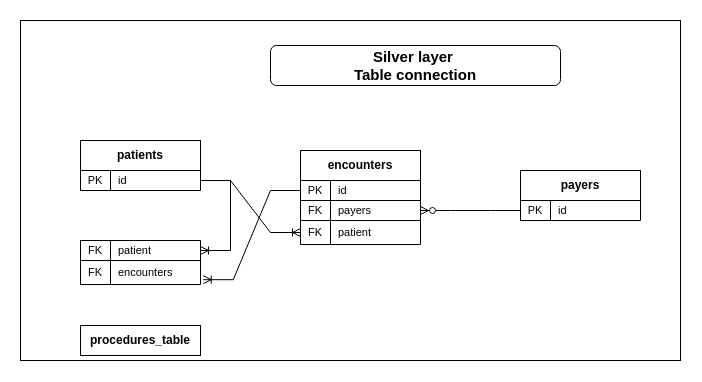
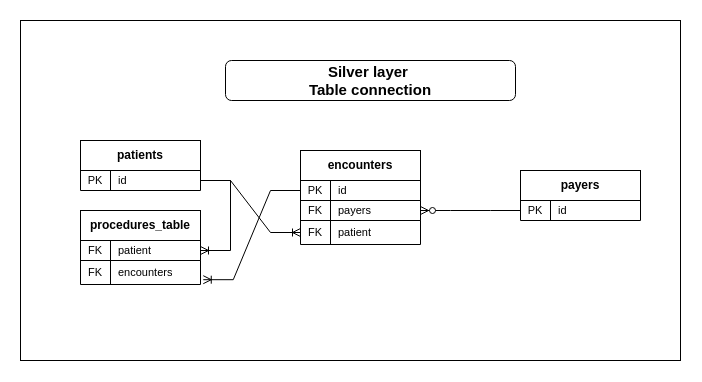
  <mxCell id="0" />
  <mxCell id="1" parent="0" />
  <mxCell id="2" value="" style="rounded=0;whiteSpace=wrap;html=1;" parent="1" vertex="1"><mxGeometry x="20" y="20" width="660" height="340" as="geometry" /></mxCell>
- <mxCell id="3" value="&lt;b&gt;&lt;font style=&quot;font-size: 15px;&quot;&gt;Silver layer&amp;nbsp;&lt;br&gt;Table connection&lt;/font&gt;&lt;/b&gt;" style="text;html=1;align=center;verticalAlign=middle;whiteSpace=wrap;rounded=1;strokeWidth=1;perimeterSpacing=1;strokeColor=default;glass=0;shadow=0;" parent="1" vertex="1"><mxGeometry x="270" y="45" width="290" height="40" as="geometry" /></mxCell>
+ <mxCell id="3" value="&lt;b&gt;&lt;font style=&quot;font-size: 15px;&quot;&gt;Silver layer&amp;nbsp;&lt;br&gt;Table connection&lt;/font&gt;&lt;/b&gt;" style="text;html=1;align=center;verticalAlign=middle;whiteSpace=wrap;rounded=1;strokeWidth=1;perimeterSpacing=1;strokeColor=default;glass=0;shadow=0;" parent="1" vertex="1"><mxGeometry x="225" y="60" width="290" height="40" as="geometry" /></mxCell>
  <mxCell id="4" value="" style="shape=table;startSize=0;container=1;collapsible=1;childLayout=tableLayout;fixedRows=1;rowLines=0;fontStyle=0;align=center;resizeLast=1;strokeColor=default;fillColor=none;collapsible=0;" parent="1" vertex="1"><mxGeometry x="520" y="200" width="120" height="20" as="geometry" /></mxCell>
  <mxCell id="5" value="" style="shape=tableRow;horizontal=0;startSize=0;swimlaneHead=0;swimlaneBody=0;fillColor=none;collapsible=0;dropTarget=0;points=[[0,0.5],[1,0.5]];portConstraint=eastwest;top=0;left=0;right=0;bottom=0;" parent="4" vertex="1"><mxGeometry width="120" height="20" as="geometry" /></mxCell>
  <mxCell id="6" value="&lt;font style=&quot;font-size: 11px;&quot;&gt;PK&lt;/font&gt;" style="shape=partialRectangle;connectable=0;fillColor=none;top=0;left=0;bottom=0;right=0;fontStyle=0;overflow=hidden;whiteSpace=wrap;html=1;" parent="5" vertex="1"><mxGeometry width="30" height="20" as="geometry"><mxRectangle width="30" height="20" as="alternateBounds" /></mxGeometry></mxCell>
  <mxCell id="7" value="&lt;font style=&quot;font-size: 11px;&quot;&gt;id&lt;/font&gt;" style="shape=partialRectangle;connectable=0;fillColor=none;top=0;left=0;bottom=0;right=0;align=left;spacingLeft=6;fontStyle=0;overflow=hidden;whiteSpace=wrap;html=1;" parent="5" vertex="1"><mxGeometry x="30" width="90" height="20" as="geometry"><mxRectangle width="90" height="20" as="alternateBounds" /></mxGeometry></mxCell>
  <mxCell id="8" value="&lt;b&gt;payers&lt;/b&gt;" style="text;html=1;align=center;verticalAlign=middle;whiteSpace=wrap;rounded=0;strokeColor=default;" parent="1" vertex="1"><mxGeometry x="520" y="170" width="120.0" height="30" as="geometry" /></mxCell>
  <mxCell id="9" value="&lt;b&gt;patients&lt;/b&gt;" style="text;html=1;align=center;verticalAlign=middle;whiteSpace=wrap;rounded=0;strokeColor=default;" parent="1" vertex="1"><mxGeometry x="80" y="140" width="120.0" height="30" as="geometry" /></mxCell>
  <mxCell id="10" value="" style="shape=table;startSize=0;container=1;collapsible=1;childLayout=tableLayout;fixedRows=1;rowLines=0;fontStyle=0;align=center;resizeLast=1;strokeColor=default;fillColor=none;collapsible=0;" parent="1" vertex="1"><mxGeometry x="80" y="170" width="120" height="20" as="geometry" /></mxCell>
  <mxCell id="11" value="" style="shape=tableRow;horizontal=0;startSize=0;swimlaneHead=0;swimlaneBody=0;fillColor=none;collapsible=0;dropTarget=0;points=[[0,0.5],[1,0.5]];portConstraint=eastwest;top=0;left=0;right=0;bottom=0;" parent="10" vertex="1"><mxGeometry width="120" height="20" as="geometry" /></mxCell>
  <mxCell id="12" value="&lt;font style=&quot;font-size: 11px;&quot;&gt;PK&lt;/font&gt;" style="shape=partialRectangle;connectable=0;fillColor=none;top=0;left=0;bottom=0;right=0;fontStyle=0;overflow=hidden;whiteSpace=wrap;html=1;" parent="11" vertex="1"><mxGeometry width="30" height="20" as="geometry"><mxRectangle width="30" height="20" as="alternateBounds" /></mxGeometry></mxCell>
  <mxCell id="13" value="&lt;font style=&quot;font-size: 11px;&quot;&gt;id&lt;/font&gt;" style="shape=partialRectangle;connectable=0;fillColor=none;top=0;left=0;bottom=0;right=0;align=left;spacingLeft=6;fontStyle=0;overflow=hidden;whiteSpace=wrap;html=1;" parent="11" vertex="1"><mxGeometry x="30" width="90" height="20" as="geometry"><mxRectangle width="90" height="20" as="alternateBounds" /></mxGeometry></mxCell>
  <mxCell id="14" value="" style="shape=table;startSize=0;container=1;collapsible=1;childLayout=tableLayout;fixedRows=1;rowLines=0;fontStyle=0;align=center;resizeLast=1;strokeColor=default;fillColor=none;collapsible=0;" parent="1" vertex="1"><mxGeometry x="80" y="260" width="120" height="24" as="geometry" /></mxCell>
  <mxCell id="15" value="" style="shape=tableRow;horizontal=0;startSize=0;swimlaneHead=0;swimlaneBody=0;fillColor=none;collapsible=0;dropTarget=0;points=[[0,0.5],[1,0.5]];portConstraint=eastwest;top=0;left=0;right=0;bottom=0;" parent="14" vertex="1"><mxGeometry width="120" height="24" as="geometry" /></mxCell>
  <mxCell id="16" value="&lt;font style=&quot;font-size: 11px;&quot;&gt;FK&lt;/font&gt;" style="shape=partialRectangle;connectable=0;fillColor=none;top=0;left=0;bottom=0;right=0;fontStyle=0;overflow=hidden;whiteSpace=wrap;html=1;" parent="15" vertex="1"><mxGeometry width="30" height="24" as="geometry"><mxRectangle width="30" height="24" as="alternateBounds" /></mxGeometry></mxCell>
  <mxCell id="17" value="&lt;font style=&quot;font-size: 11px;&quot;&gt;encounters&lt;/font&gt;" style="shape=partialRectangle;connectable=0;fillColor=none;top=0;left=0;bottom=0;right=0;align=left;spacingLeft=6;fontStyle=0;overflow=hidden;whiteSpace=wrap;html=1;" parent="15" vertex="1"><mxGeometry x="30" width="90" height="24" as="geometry"><mxRectangle width="90" height="24" as="alternateBounds" /></mxGeometry></mxCell>
- <mxCell id="18" value="&lt;b&gt;procedures_table&lt;/b&gt;" style="text;html=1;align=center;verticalAlign=middle;whiteSpace=wrap;rounded=0;strokeColor=default;" parent="1" vertex="1"><mxGeometry x="80" y="325" width="120.0" height="30" as="geometry" /></mxCell>
+ <mxCell id="18" value="&lt;b&gt;procedures_table&lt;/b&gt;" style="text;html=1;align=center;verticalAlign=middle;whiteSpace=wrap;rounded=0;strokeColor=default;" parent="1" vertex="1"><mxGeometry x="80" y="210" width="120.0" height="30" as="geometry" /></mxCell>
  <mxCell id="19" value="" style="shape=table;startSize=0;container=1;collapsible=1;childLayout=tableLayout;fixedRows=1;rowLines=0;fontStyle=0;align=center;resizeLast=1;strokeColor=default;fillColor=none;collapsible=0;" parent="1" vertex="1"><mxGeometry x="300" y="180" width="120" height="20" as="geometry" /></mxCell>
  <mxCell id="20" value="" style="shape=tableRow;horizontal=0;startSize=0;swimlaneHead=0;swimlaneBody=0;fillColor=none;collapsible=0;dropTarget=0;points=[[0,0.5],[1,0.5]];portConstraint=eastwest;top=0;left=0;right=0;bottom=0;" parent="19" vertex="1"><mxGeometry width="120" height="20" as="geometry" /></mxCell>
  <mxCell id="21" value="&lt;font style=&quot;font-size: 11px;&quot;&gt;PK&lt;/font&gt;" style="shape=partialRectangle;connectable=0;fillColor=none;top=0;left=0;bottom=0;right=0;fontStyle=0;overflow=hidden;whiteSpace=wrap;html=1;" parent="20" vertex="1"><mxGeometry width="30" height="20" as="geometry"><mxRectangle width="30" height="20" as="alternateBounds" /></mxGeometry></mxCell>
  <mxCell id="22" value="&lt;font style=&quot;font-size: 11px;&quot;&gt;id&lt;/font&gt;" style="shape=partialRectangle;connectable=0;fillColor=none;top=0;left=0;bottom=0;right=0;align=left;spacingLeft=6;fontStyle=0;overflow=hidden;whiteSpace=wrap;html=1;" parent="20" vertex="1"><mxGeometry x="30" width="90" height="20" as="geometry"><mxRectangle width="90" height="20" as="alternateBounds" /></mxGeometry></mxCell>
  <mxCell id="23" value="" style="shape=table;startSize=0;container=1;collapsible=1;childLayout=tableLayout;fixedRows=1;rowLines=0;fontStyle=0;align=center;resizeLast=1;strokeColor=default;fillColor=none;collapsible=0;" parent="1" vertex="1"><mxGeometry x="300" y="200" width="120" height="20" as="geometry" /></mxCell>
  <mxCell id="24" value="" style="shape=tableRow;horizontal=0;startSize=0;swimlaneHead=0;swimlaneBody=0;fillColor=none;collapsible=0;dropTarget=0;points=[[0,0.5],[1,0.5]];portConstraint=eastwest;top=0;left=0;right=0;bottom=0;" parent="23" vertex="1"><mxGeometry width="120" height="20" as="geometry" /></mxCell>
  <mxCell id="25" value="&lt;font style=&quot;font-size: 11px;&quot;&gt;FK&lt;/font&gt;" style="shape=partialRectangle;connectable=0;fillColor=none;top=0;left=0;bottom=0;right=0;fontStyle=0;overflow=hidden;whiteSpace=wrap;html=1;" parent="24" vertex="1"><mxGeometry width="30" height="20" as="geometry"><mxRectangle width="30" height="20" as="alternateBounds" /></mxGeometry></mxCell>
  <mxCell id="26" value="&lt;font style=&quot;font-size: 11px;&quot;&gt;payers&lt;/font&gt;" style="shape=partialRectangle;connectable=0;fillColor=none;top=0;left=0;bottom=0;right=0;align=left;spacingLeft=6;fontStyle=0;overflow=hidden;whiteSpace=wrap;html=1;" parent="24" vertex="1"><mxGeometry x="30" width="90" height="20" as="geometry"><mxRectangle width="90" height="20" as="alternateBounds" /></mxGeometry></mxCell>
  <mxCell id="27" value="" style="shape=table;startSize=0;container=1;collapsible=1;childLayout=tableLayout;fixedRows=1;rowLines=0;fontStyle=0;align=center;resizeLast=1;strokeColor=default;fillColor=none;collapsible=0;" parent="1" vertex="1"><mxGeometry x="300" y="220" width="120" height="24" as="geometry" /></mxCell>
  <mxCell id="28" value="" style="shape=tableRow;horizontal=0;startSize=0;swimlaneHead=0;swimlaneBody=0;fillColor=none;collapsible=0;dropTarget=0;points=[[0,0.5],[1,0.5]];portConstraint=eastwest;top=0;left=0;right=0;bottom=0;" parent="27" vertex="1"><mxGeometry width="120" height="24" as="geometry" /></mxCell>
  <mxCell id="29" value="&lt;font style=&quot;font-size: 11px;&quot;&gt;FK&lt;/font&gt;" style="shape=partialRectangle;connectable=0;fillColor=none;top=0;left=0;bottom=0;right=0;fontStyle=0;overflow=hidden;whiteSpace=wrap;html=1;" parent="28" vertex="1"><mxGeometry width="30" height="24" as="geometry"><mxRectangle width="30" height="24" as="alternateBounds" /></mxGeometry></mxCell>
  <mxCell id="30" value="&lt;font style=&quot;font-size: 11px;&quot;&gt;patient&lt;/font&gt;" style="shape=partialRectangle;connectable=0;fillColor=none;top=0;left=0;bottom=0;right=0;align=left;spacingLeft=6;fontStyle=0;overflow=hidden;whiteSpace=wrap;html=1;" parent="28" vertex="1"><mxGeometry x="30" width="90" height="24" as="geometry"><mxRectangle width="90" height="24" as="alternateBounds" /></mxGeometry></mxCell>
  <mxCell id="31" value="&lt;b&gt;encounters&lt;/b&gt;" style="text;html=1;align=center;verticalAlign=middle;whiteSpace=wrap;rounded=0;strokeColor=default;" parent="1" vertex="1"><mxGeometry x="300" y="150" width="120.0" height="30" as="geometry" /></mxCell>
  <mxCell id="32" value="" style="shape=table;startSize=0;container=1;collapsible=1;childLayout=tableLayout;fixedRows=1;rowLines=0;fontStyle=0;align=center;resizeLast=1;strokeColor=default;fillColor=none;collapsible=0;" parent="1" vertex="1"><mxGeometry x="80" y="240" width="120" height="20" as="geometry" /></mxCell>
  <mxCell id="33" value="" style="shape=tableRow;horizontal=0;startSize=0;swimlaneHead=0;swimlaneBody=0;fillColor=none;collapsible=0;dropTarget=0;points=[[0,0.5],[1,0.5]];portConstraint=eastwest;top=0;left=0;right=0;bottom=0;" parent="32" vertex="1"><mxGeometry width="120" height="20" as="geometry" /></mxCell>
  <mxCell id="34" value="&lt;font style=&quot;font-size: 11px;&quot;&gt;FK&lt;/font&gt;" style="shape=partialRectangle;connectable=0;fillColor=none;top=0;left=0;bottom=0;right=0;fontStyle=0;overflow=hidden;whiteSpace=wrap;html=1;" parent="33" vertex="1"><mxGeometry width="30" height="20" as="geometry"><mxRectangle width="30" height="20" as="alternateBounds" /></mxGeometry></mxCell>
  <mxCell id="35" value="&lt;span style=&quot;font-size: 11px;&quot;&gt;patient&lt;/span&gt;" style="shape=partialRectangle;connectable=0;fillColor=none;top=0;left=0;bottom=0;right=0;align=left;spacingLeft=6;fontStyle=0;overflow=hidden;whiteSpace=wrap;html=1;" parent="33" vertex="1"><mxGeometry x="30" width="90" height="20" as="geometry"><mxRectangle width="90" height="20" as="alternateBounds" /></mxGeometry></mxCell>
  <mxCell id="36" value="" style="edgeStyle=entityRelationEdgeStyle;fontSize=12;html=1;endArrow=ERzeroToMany;endFill=1;rounded=0;exitX=0;exitY=0.5;exitDx=0;exitDy=0;entryX=1;entryY=0.5;entryDx=0;entryDy=0;" parent="1" source="5" target="24" edge="1"><mxGeometry width="100" height="100" relative="1" as="geometry"><mxPoint x="400" y="360" as="sourcePoint" /><mxPoint x="500" y="260" as="targetPoint" /></mxGeometry></mxCell>
  <mxCell id="37" value="" style="edgeStyle=entityRelationEdgeStyle;fontSize=12;html=1;endArrow=ERoneToMany;rounded=0;entryX=1;entryY=0.5;entryDx=0;entryDy=0;" parent="1" source="11" target="33" edge="1"><mxGeometry width="100" height="100" relative="1" as="geometry"><mxPoint x="50" y="400" as="sourcePoint" /><mxPoint x="130" y="300" as="targetPoint" /><Array as="points"><mxPoint x="310" y="300" /><mxPoint x="310" y="270" /><mxPoint x="250" y="220" /></Array></mxGeometry></mxCell>
  <mxCell id="38" value="" style="edgeStyle=entityRelationEdgeStyle;fontSize=12;html=1;endArrow=ERoneToMany;rounded=0;exitX=1;exitY=0.5;exitDx=0;exitDy=0;entryX=0;entryY=0.5;entryDx=0;entryDy=0;" parent="1" source="11" target="28" edge="1"><mxGeometry width="100" height="100" relative="1" as="geometry"><mxPoint x="120" y="360" as="sourcePoint" /><mxPoint x="220" y="260" as="targetPoint" /><Array as="points"><mxPoint x="90" y="240" /></Array></mxGeometry></mxCell>
  <mxCell id="39" value="" style="edgeStyle=entityRelationEdgeStyle;fontSize=12;html=1;endArrow=ERoneToMany;rounded=0;entryX=1.023;entryY=0.8;entryDx=0;entryDy=0;entryPerimeter=0;" parent="1" target="15" edge="1" source="20"><mxGeometry width="100" height="100" relative="1" as="geometry"><mxPoint x="200" y="275" as="sourcePoint" /><mxPoint x="300" y="175" as="targetPoint" /></mxGeometry></mxCell>
